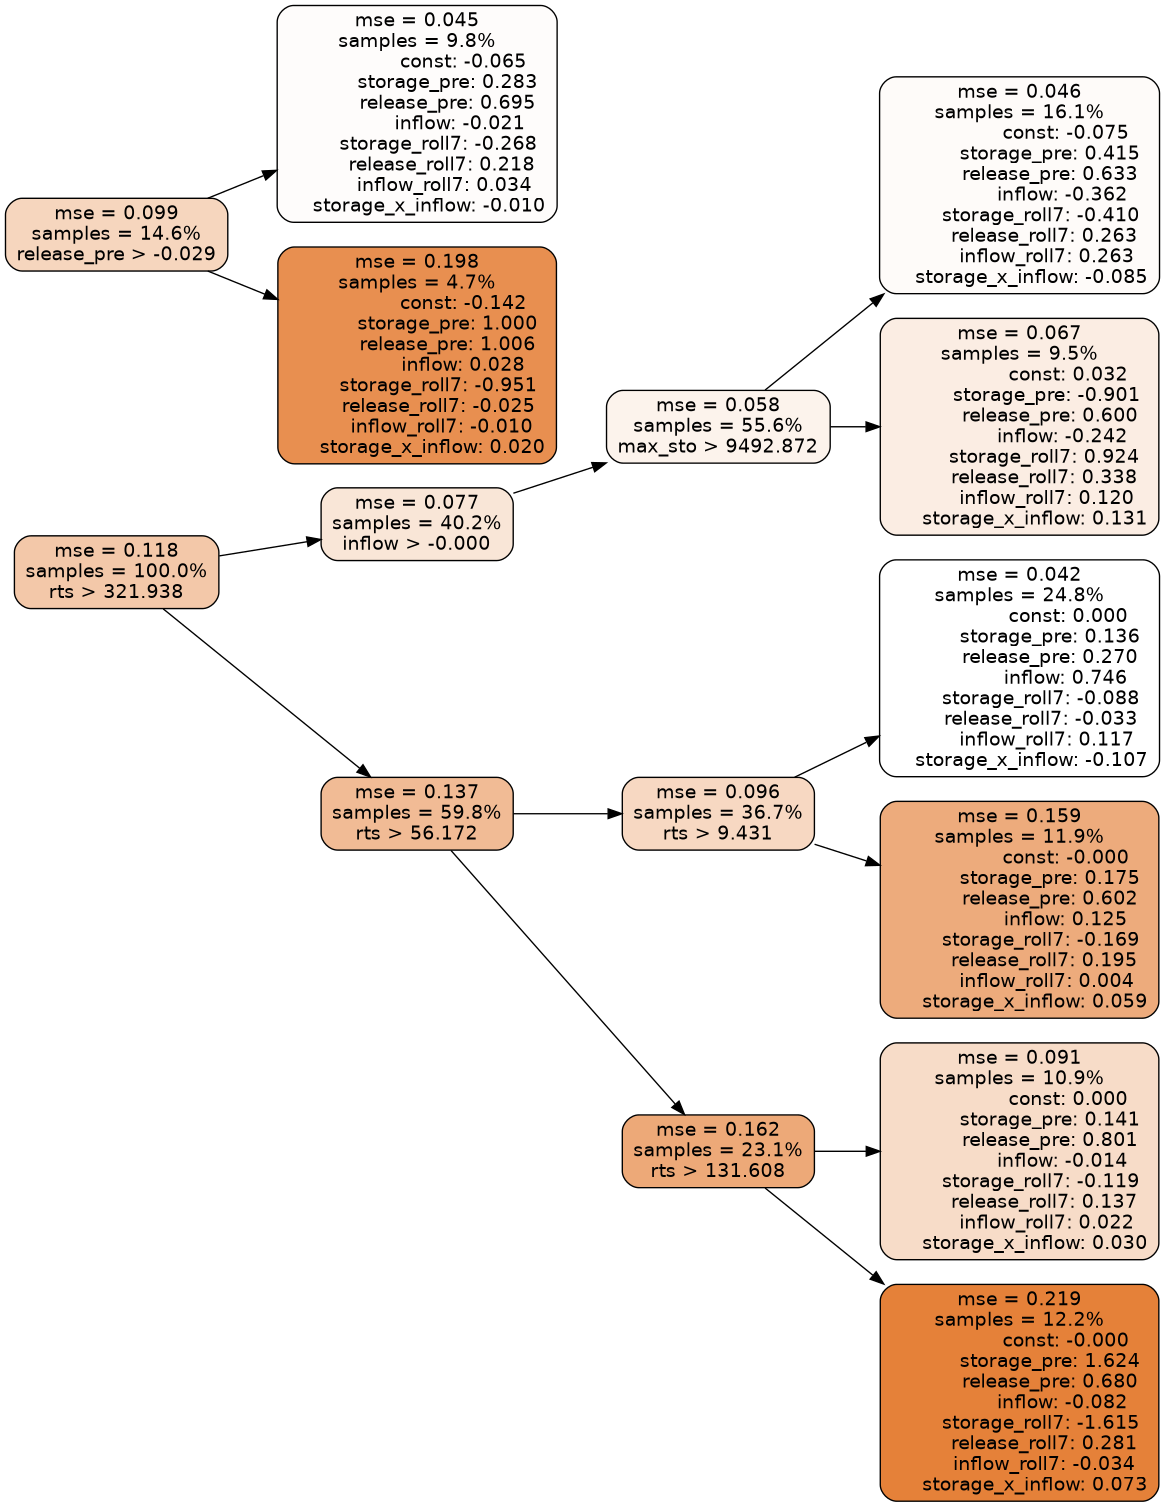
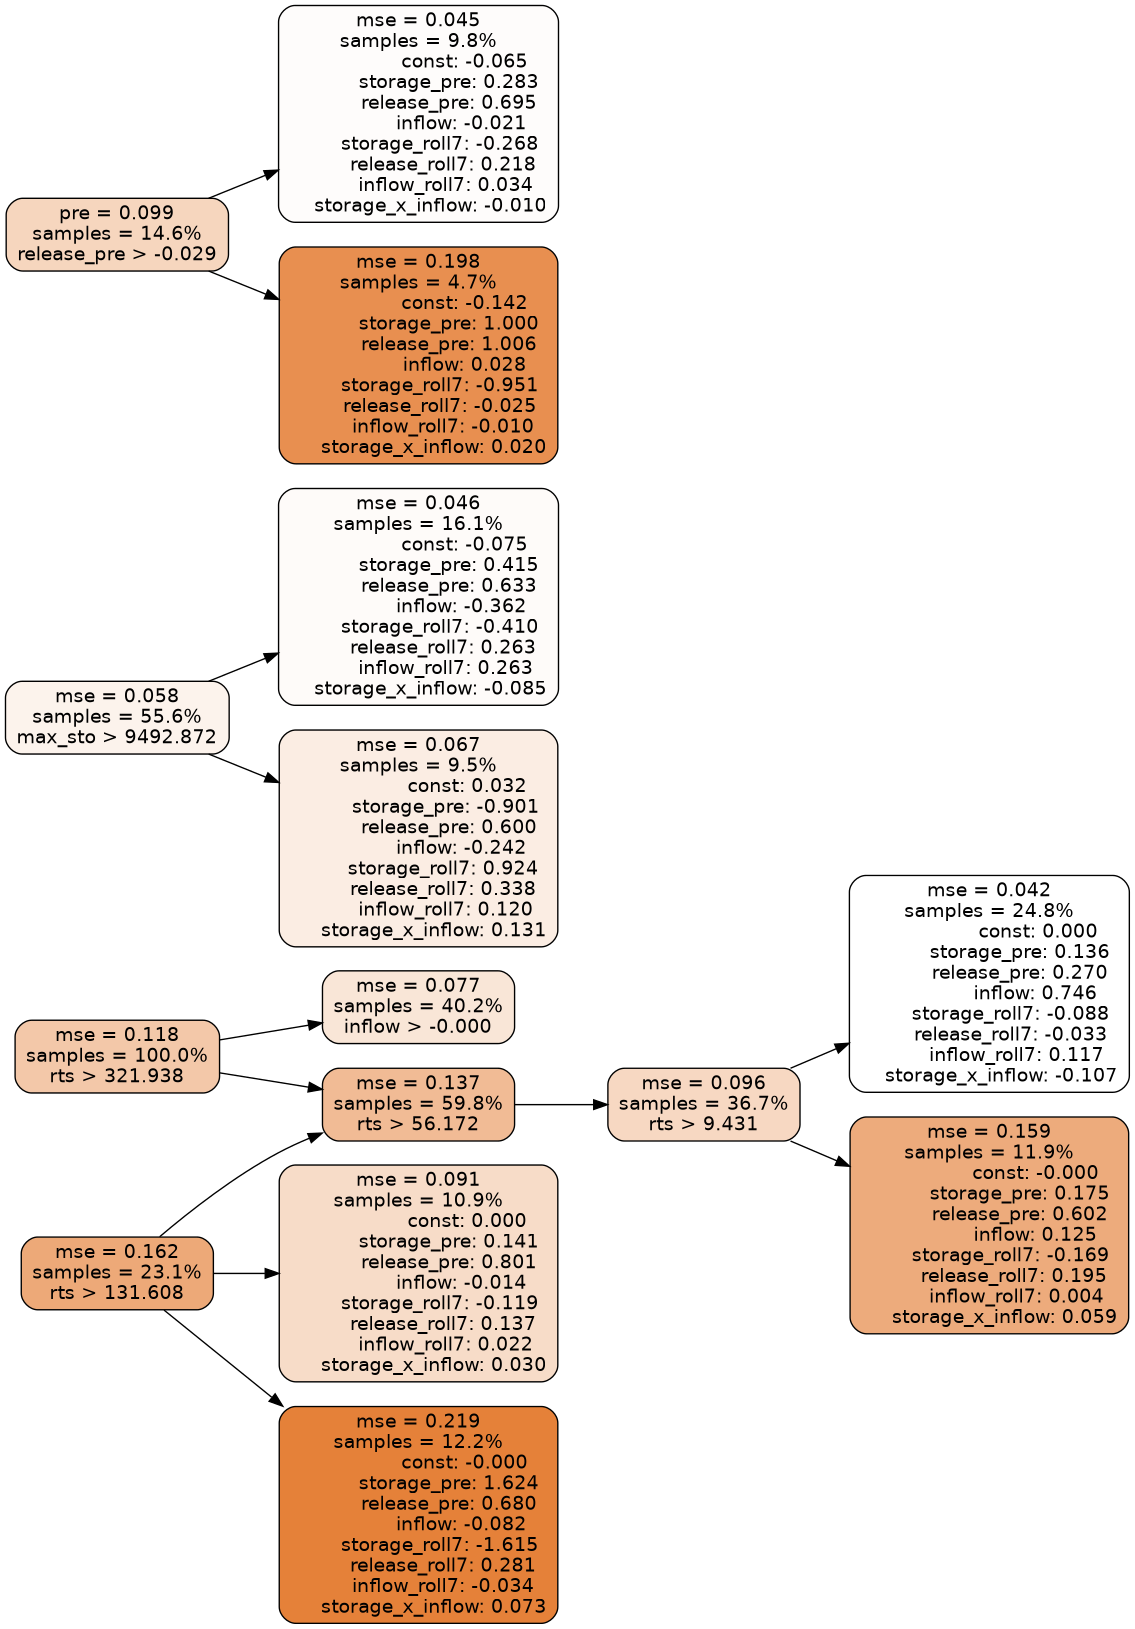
  digraph {
    rankdir=LR
    node [color=black fontname=helvetica shape=rectangle style="filled, rounded"]
    edge [fontname=helvetica]
    n1 [fillcolor="#f3c8a9" label="mse = 0.118\nsamples = 100.0%\nrts > 321.938"]
    n2 [fillcolor="#f9e6d7" label="mse = 0.077\nsamples = 40.2%\ninflow > -0.000"]
    n3 [fillcolor="#f1bb95" label="mse = 0.137\nsamples = 59.8%\nrts > 56.172"]
    n4 [fillcolor="#fcf3ec" label="mse = 0.058\nsamples = 55.6%\nmax_sto > 9492.872"]
    n5 [fillcolor="#f7d8c2" label="mse = 0.096\nsamples = 36.7%\nrts > 9.431"]
    n6 [fillcolor="#eda978" label="mse = 0.162\nsamples = 23.1%\nrts > 131.608"]
    n7 [fillcolor="#fefbf9" label="mse = 0.046\nsamples = 16.1%\n               const: -0.075\n          storage_pre: 0.415\n          release_pre: 0.633\n              inflow: -0.362\n       storage_roll7: -0.410\n        release_roll7: 0.263\n         inflow_roll7: 0.263\n    storage_x_inflow: -0.085"]
    n8 [fillcolor="#fbede3" label="mse = 0.067\nsamples = 9.5%\n                const: 0.032\n         storage_pre: -0.901\n          release_pre: 0.600\n              inflow: -0.242\n        storage_roll7: 0.924\n        release_roll7: 0.338\n         inflow_roll7: 0.120\n     storage_x_inflow: 0.131"]
-   n9 [fillcolor="#f6d6be" label="mse = 0.099\nsamples = 14.6%\nrelease_pre > -0.029"]
+   n9 [fillcolor="#f6d6be" label="pre = 0.099\nsamples = 14.6%\nrelease_pre > -0.029"]
    n10 [fillcolor="#fefcfb" label="mse = 0.045\nsamples = 9.8%\n               const: -0.065\n          storage_pre: 0.283\n          release_pre: 0.695\n              inflow: -0.021\n       storage_roll7: -0.268\n        release_roll7: 0.218\n         inflow_roll7: 0.034\n    storage_x_inflow: -0.010"]
    n11 [fillcolor="#e88f50" label="mse = 0.198\nsamples = 4.7%\n               const: -0.142\n          storage_pre: 1.000\n          release_pre: 1.006\n               inflow: 0.028\n       storage_roll7: -0.951\n       release_roll7: -0.025\n        inflow_roll7: -0.010\n     storage_x_inflow: 0.020"]
    n12 [fillcolor="#ffffff" label="mse = 0.042\nsamples = 24.8%\n                const: 0.000\n          storage_pre: 0.136\n          release_pre: 0.270\n               inflow: 0.746\n       storage_roll7: -0.088\n       release_roll7: -0.033\n         inflow_roll7: 0.117\n    storage_x_inflow: -0.107"]
    n13 [fillcolor="#edab7c" label="mse = 0.159\nsamples = 11.9%\n               const: -0.000\n          storage_pre: 0.175\n          release_pre: 0.602\n               inflow: 0.125\n       storage_roll7: -0.169\n        release_roll7: 0.195\n         inflow_roll7: 0.004\n     storage_x_inflow: 0.059"]
    n14 [fillcolor="#f7dcc8" label="mse = 0.091\nsamples = 10.9%\n                const: 0.000\n          storage_pre: 0.141\n          release_pre: 0.801\n              inflow: -0.014\n       storage_roll7: -0.119\n        release_roll7: 0.137\n         inflow_roll7: 0.022\n     storage_x_inflow: 0.030"]
    n15 [fillcolor="#e58139" label="mse = 0.219\nsamples = 12.2%\n               const: -0.000\n          storage_pre: 1.624\n          release_pre: 0.680\n              inflow: -0.082\n       storage_roll7: -1.615\n        release_roll7: 0.281\n        inflow_roll7: -0.034\n     storage_x_inflow: 0.073"]
    n1 -> n2
    n1 -> n3
-   n2 -> n4
    n3 -> n5
-   n3 -> n6
+   n6 -> n3
    n4 -> n7
    n4 -> n8
    n5 -> n12
    n5 -> n13
    n6 -> n14
    n6 -> n15
    n9 -> n10
    n9 -> n11
  }
